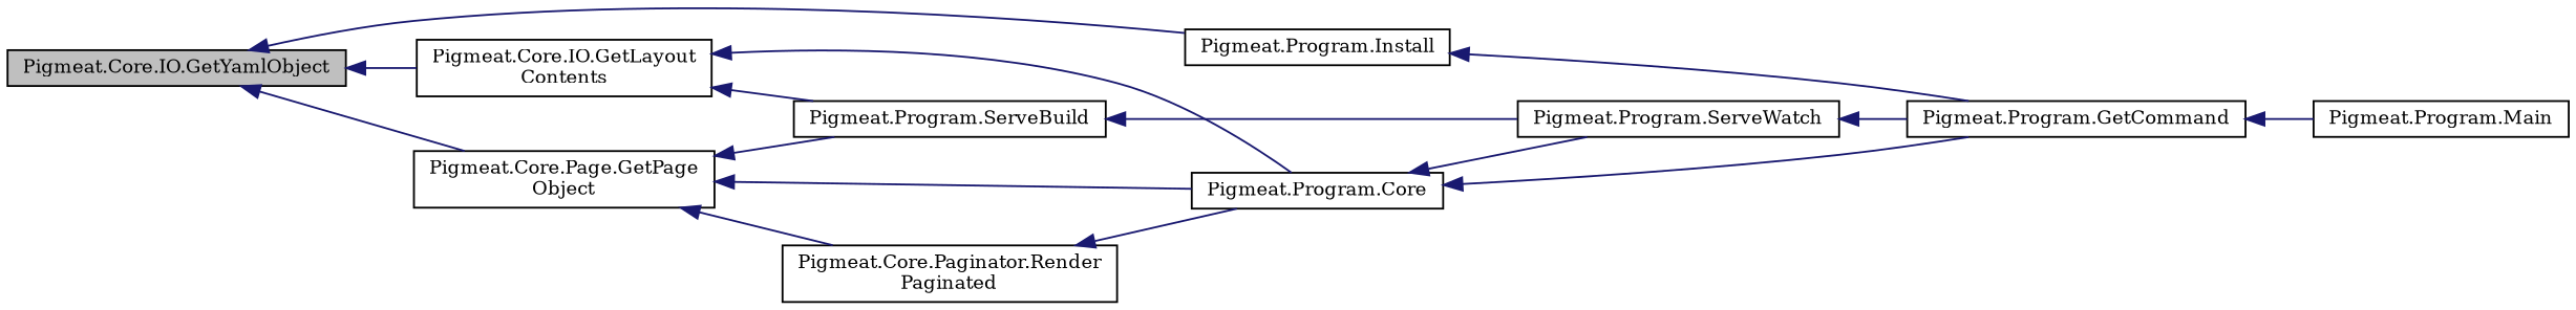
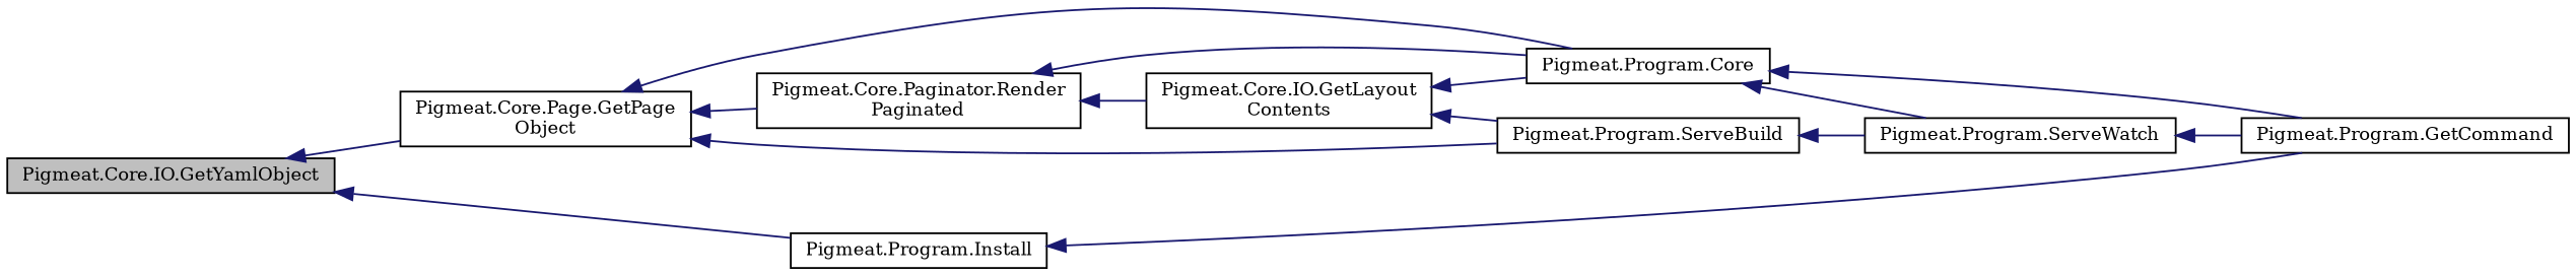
  digraph {
    fontname="DejaVu Serif"
    rankdir=LR
    node [color=black fillcolor=white fontname="DejaVu Serif" fontsize=10 shape=record style=filled]
    edge [color=midnightblue dir=back fontname="DejaVu Serif" fontsize=10 labelfontname=Helvetica labelfontsize=10 style=solid]
    n1 [fillcolor=grey75 fontcolor=black height=0.2 label="Pigmeat.Core.IO.GetYamlObject" width=0.4]
    n2 [height=0.2 label="Pigmeat.Core.IO.GetLayout\lContents" width=0.4]
    n3 [height=0.2 label="Pigmeat.Core.Page.GetPage\lObject" width=0.4]
    n4 [height=0.2 label="Pigmeat.Program.Install" width=0.4]
    n5 [height=0.2 label="Pigmeat.Program.Core" width=0.4]
    n6 [height=0.2 label="Pigmeat.Program.ServeBuild" width=0.4]
    n7 [height=0.2 label="Pigmeat.Core.Paginator.Render\lPaginated" width=0.4]
    n8 [height=0.2 label="Pigmeat.Program.GetCommand" width=0.4]
    n9 [height=0.2 label="Pigmeat.Program.ServeWatch" width=0.4]
-   n10 [height=0.2 label="Pigmeat.Program.Main" width=0.4]
-   n1 -> n2
+   n7 -> n2
    n1 -> n3
    n1 -> n4
    n2 -> n5
    n2 -> n6
    n3 -> n5
    n3 -> n6
    n3 -> n7
    n4 -> n8
    n5 -> n8
    n5 -> n9
    n6 -> n9
    n7 -> n5
-   n8 -> n10
    n9 -> n8
  }
